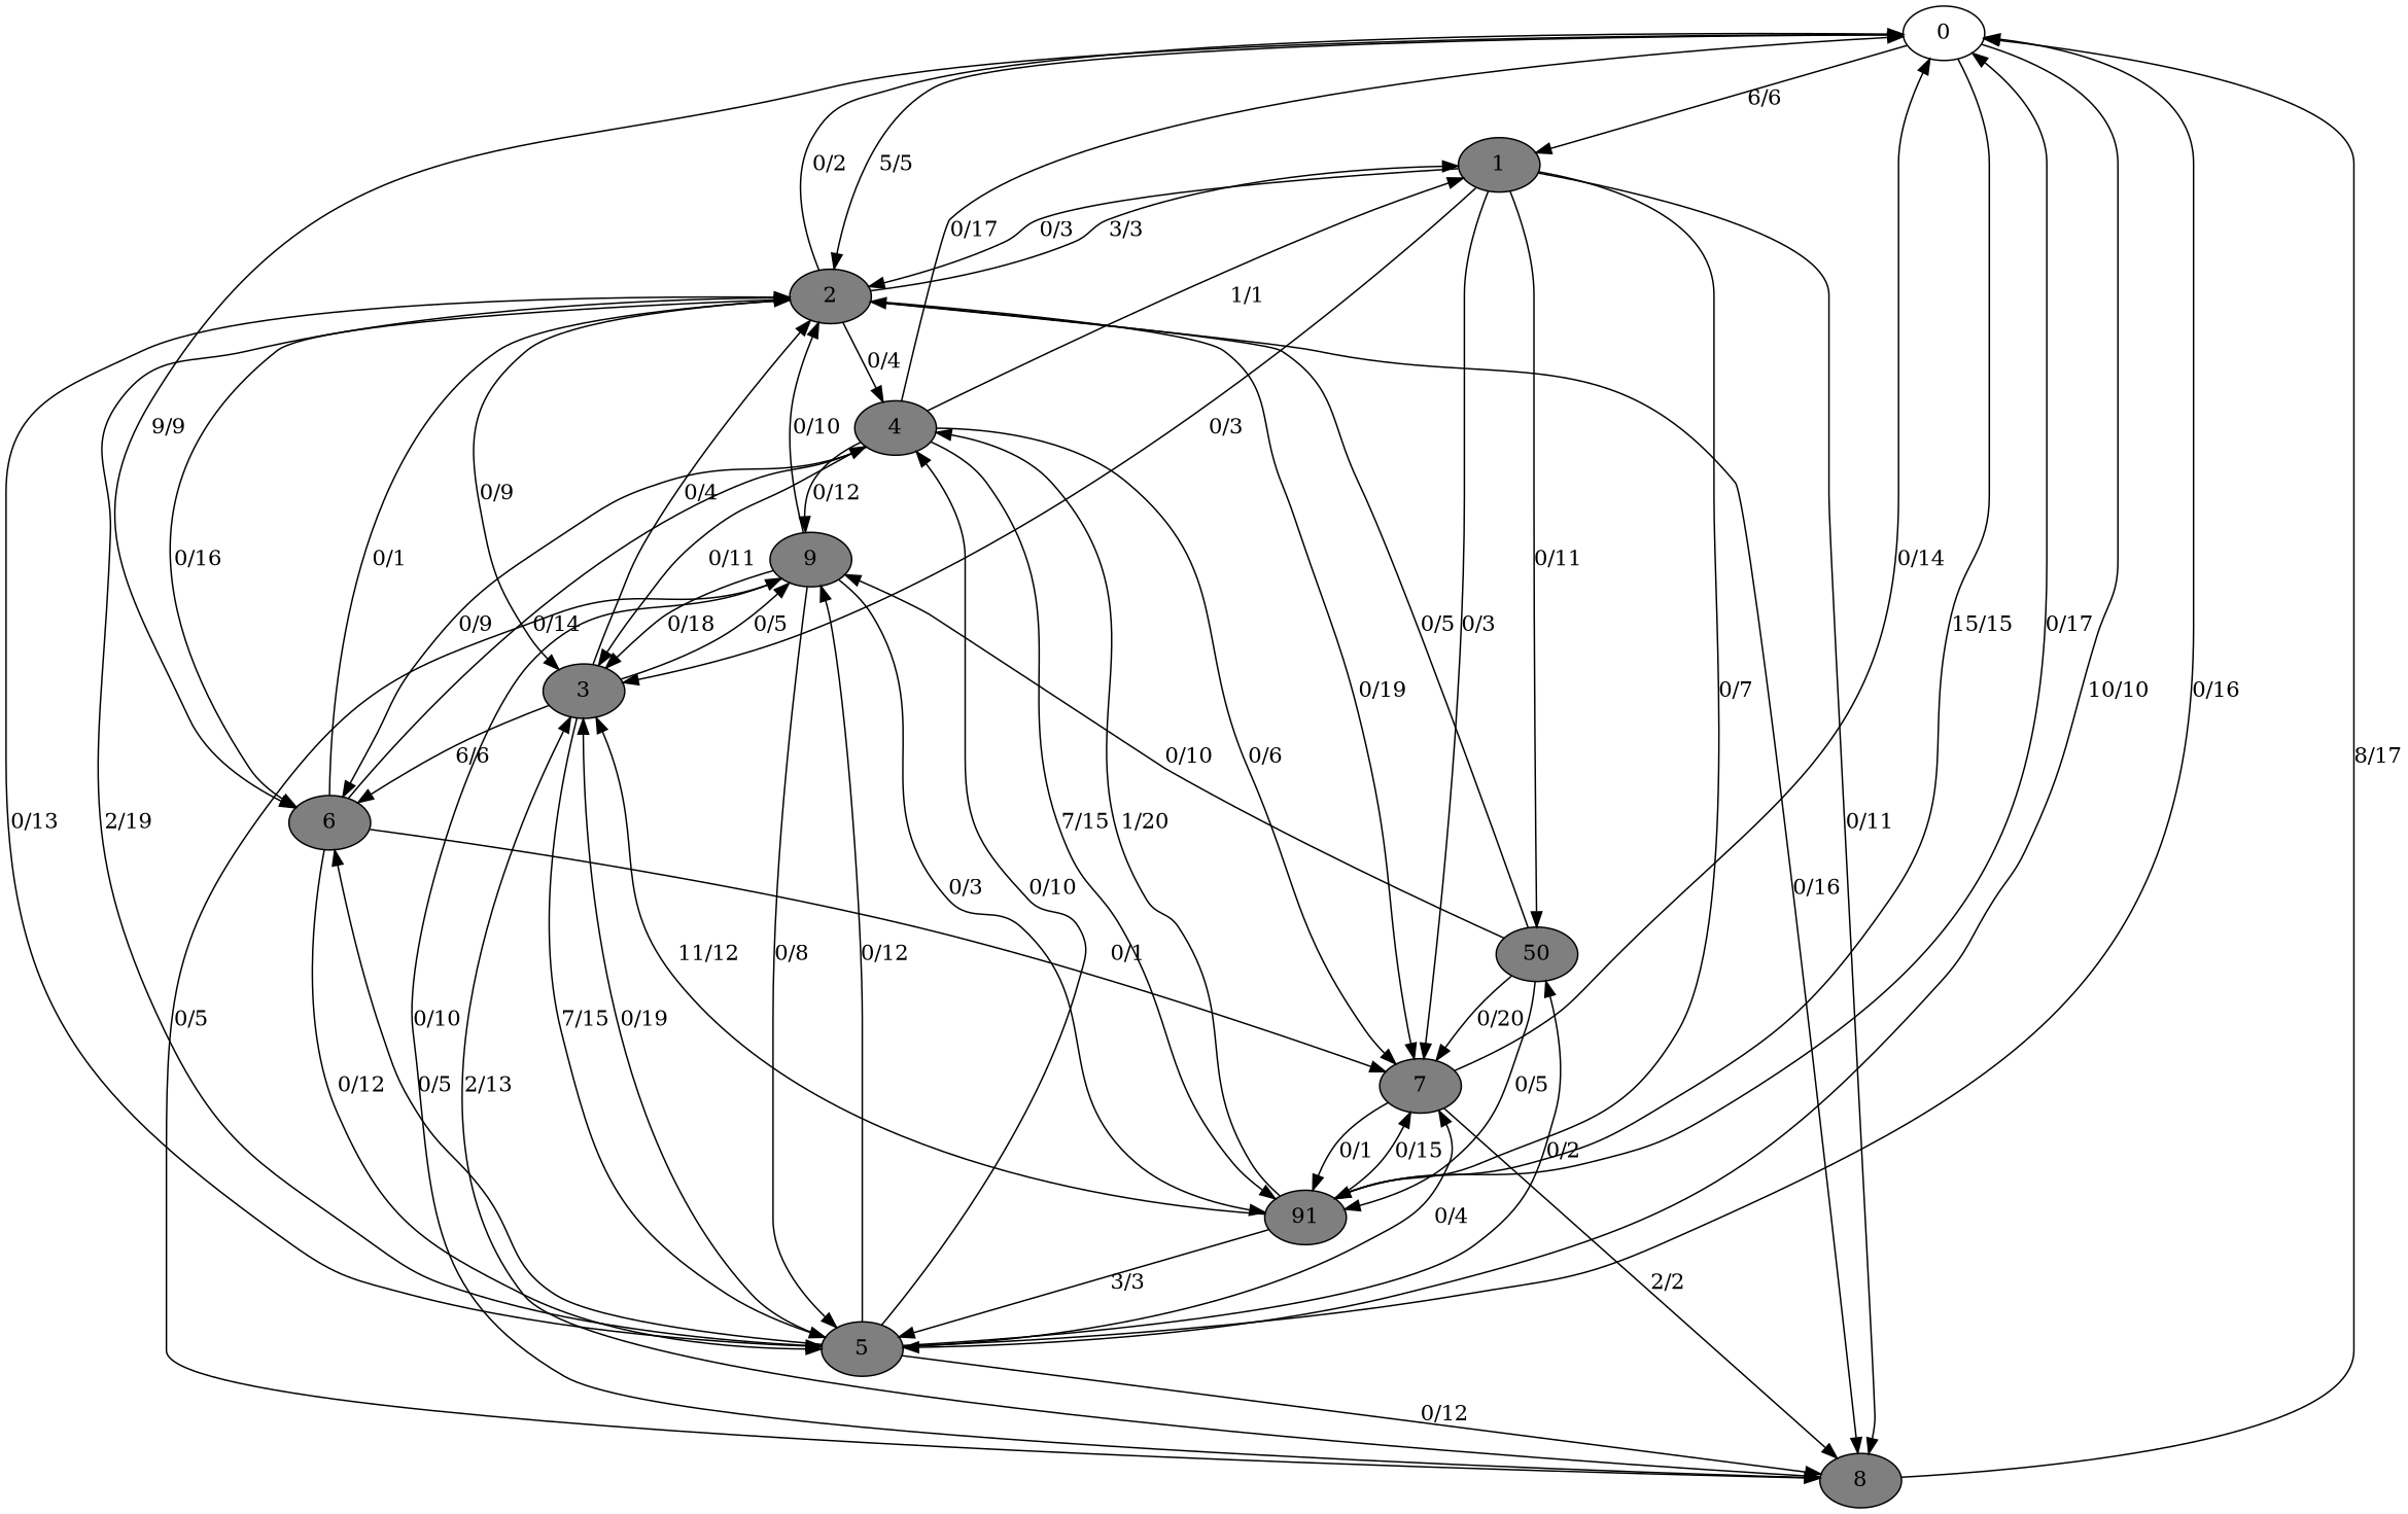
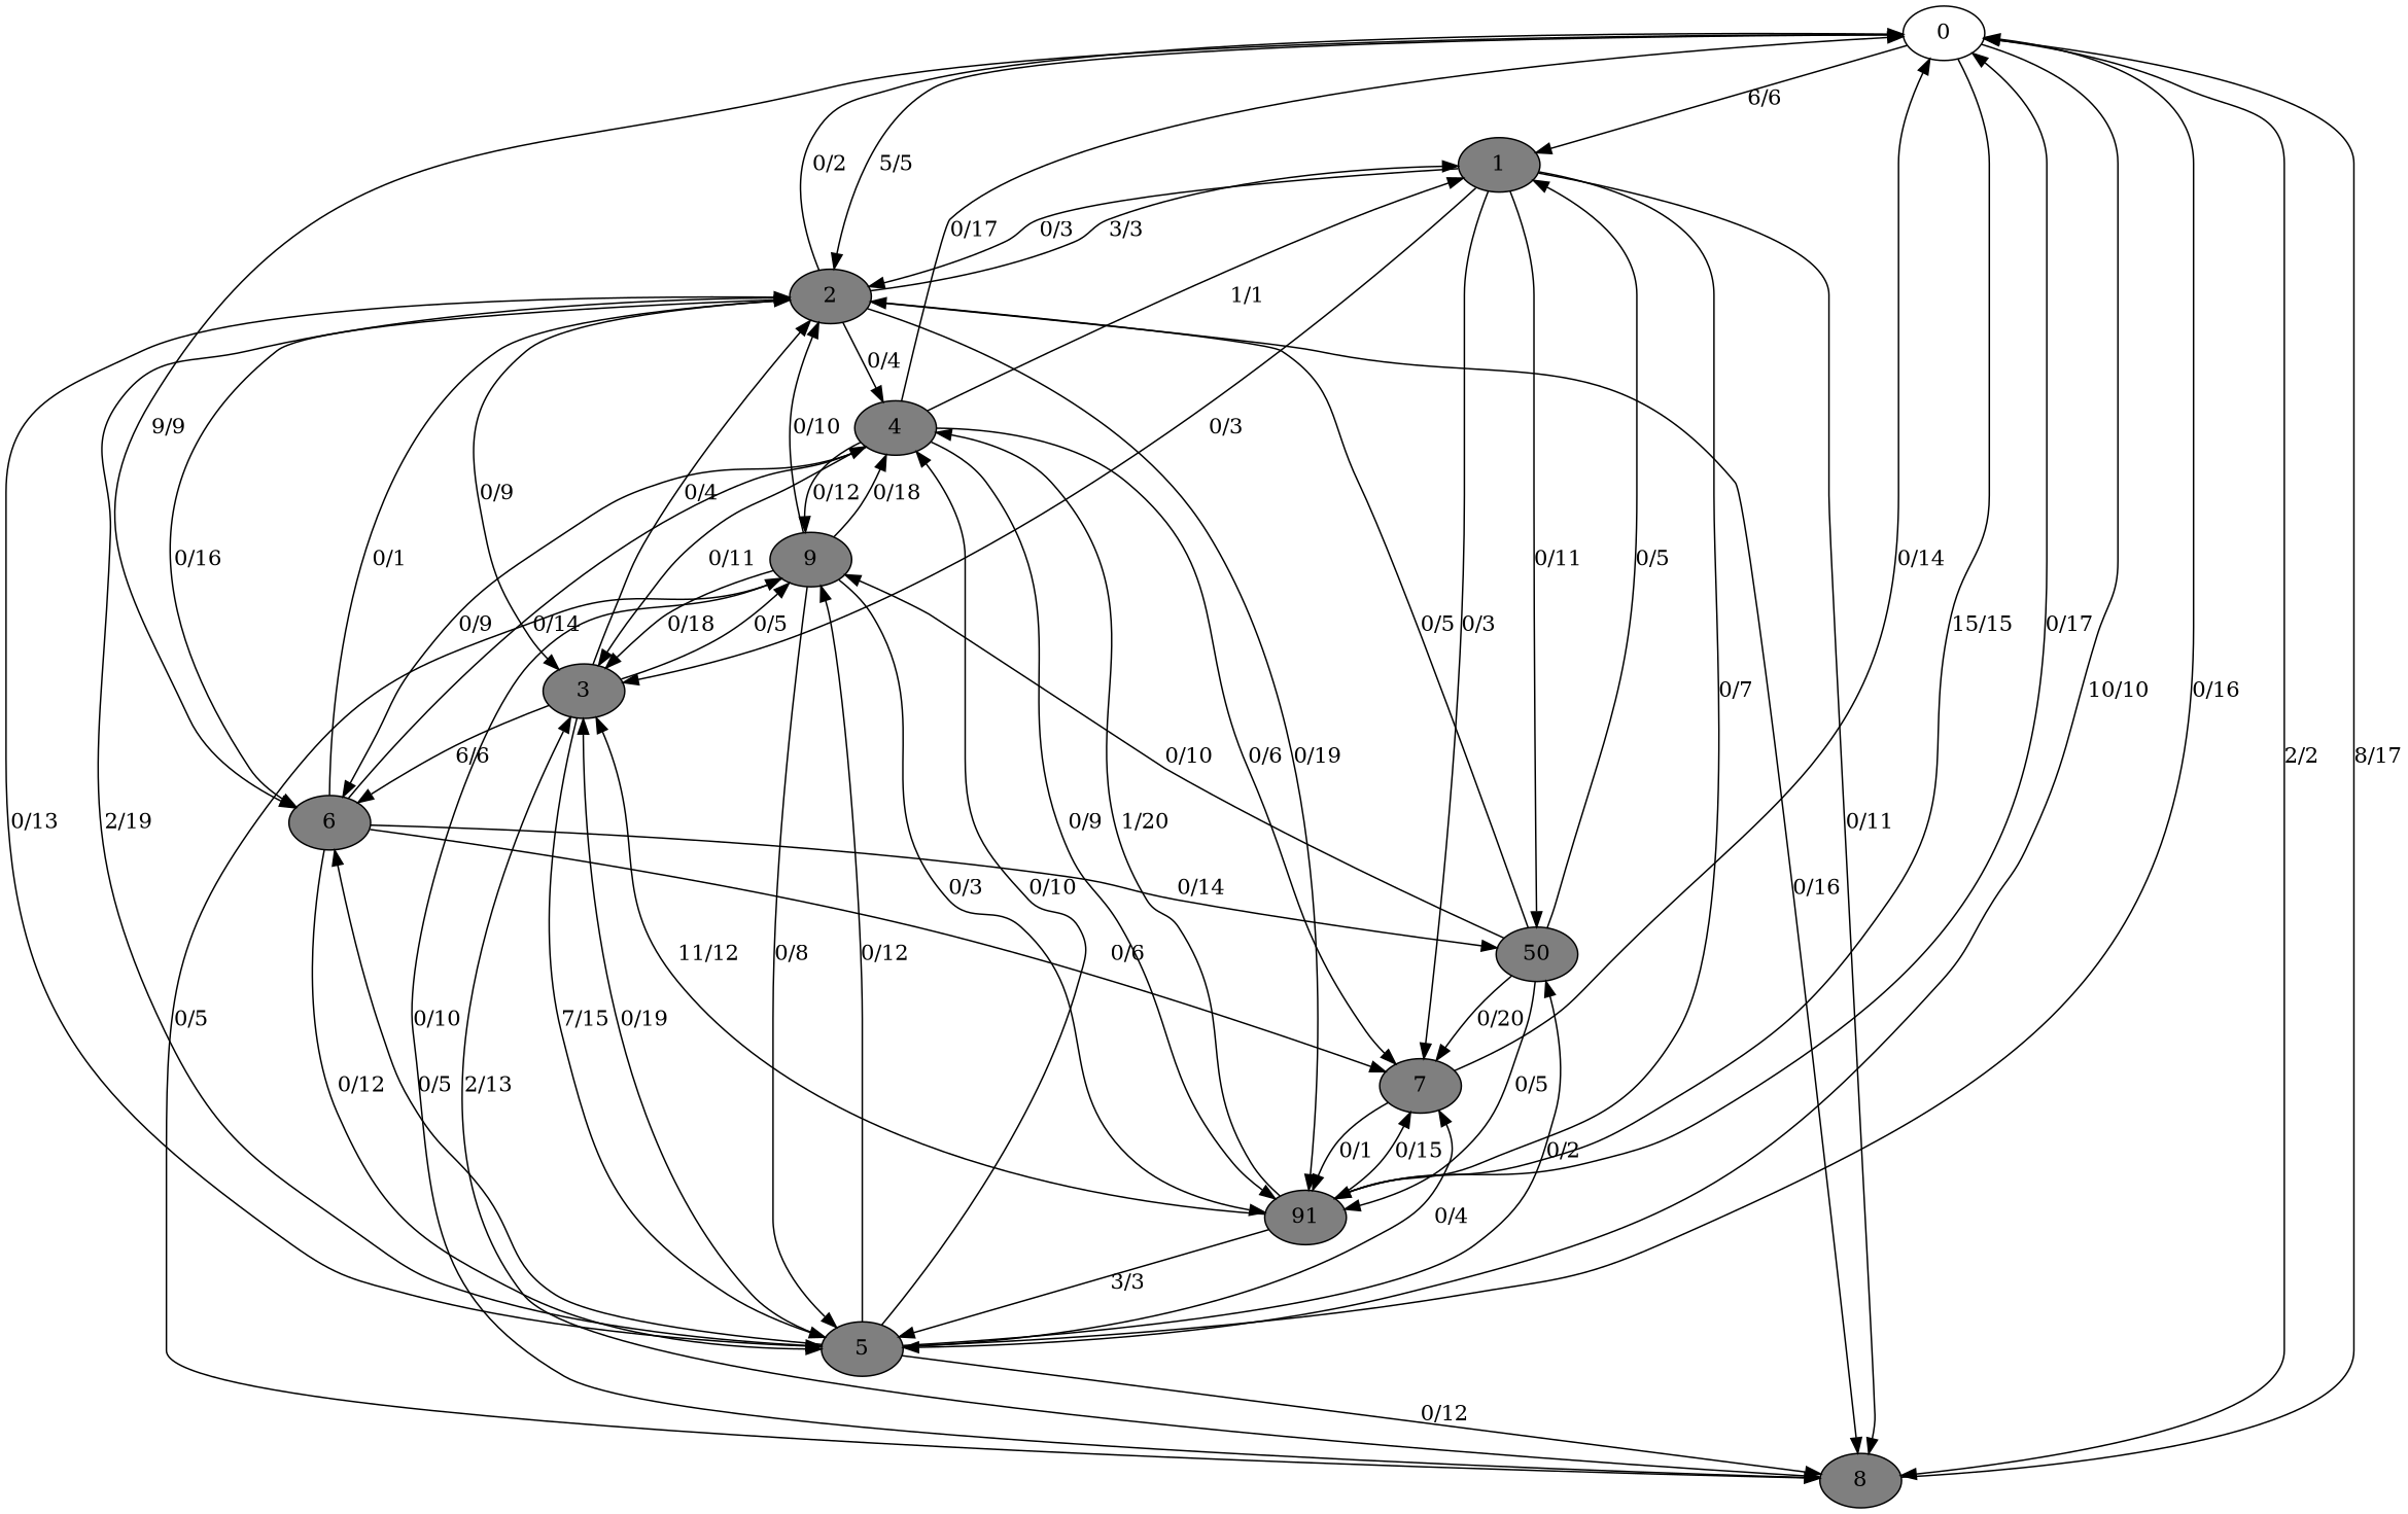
  digraph {
    node [fillcolor=grey50 style=filled]
    0 [fillcolor=grey100]
    1
    2
    5
    6
    8
    n7 [label=91]
    3
    7
    n10 [label=50]
    4
    9
    0 -> 1 [label="6/6"]
    0 -> 2 [label="5/5"]
    0 -> 5 [label="10/10"]
    0 -> 6 [label="9/9"]
-   7 -> 8 [label="2/2"]
+   0 -> 8 [label="2/2"]
    0 -> n7 [label="15/15"]
    1 -> 2 [label="0/3"]
    1 -> 8 [label="0/11"]
    1 -> n7 [label="0/7"]
    1 -> 3 [label="0/3"]
    1 -> 7 [label="0/3"]
    1 -> n10 [label="0/11"]
    2 -> 0 [label="0/2"]
    2 -> 1 [label="3/3"]
    2 -> 5 [label="2/19"]
    2 -> 6 [label="0/16"]
    2 -> 8 [label="0/16"]
    2 -> 3 [label="0/9"]
-   2 -> 7 [label="0/19"]
+   2 -> n7 [label="0/19"]
    2 -> 4 [label="0/4"]
    5 -> 0 [label="0/16"]
    5 -> 2 [label="0/13"]
    5 -> 6 [label="0/5"]
    5 -> 8 [label="0/12"]
    5 -> 3 [label="0/19"]
    5 -> 7 [label="0/4"]
    5 -> n10 [label="0/2"]
    5 -> 4 [label="0/10"]
    5 -> 9 [label="0/12"]
    6 -> 2 [label="0/1"]
    6 -> 5 [label="0/12"]
-   6 -> 7 [label="0/1"]
+   6 -> 7 [label="0/6"]
+   6 -> n10 [label="0/14"]
    6 -> 4 [label="0/14"]
    8 -> 0 [label="8/17"]
    8 -> 3 [label="2/13"]
    8 -> 9 [label="0/10"]
    n7 -> 0 [label="0/17"]
    n7 -> 5 [label="3/3"]
    n7 -> 3 [label="11/12"]
    n7 -> 7 [label="0/15"]
    n7 -> 4 [label="1/20"]
    3 -> 2 [label="0/4"]
    3 -> 5 [label="7/15"]
    3 -> 6 [label="6/6"]
    3 -> 9 [label="0/5"]
    7 -> 0 [label="0/14"]
    7 -> n7 [label="0/1"]
+   n10 -> 1 [label="0/5"]
    n10 -> 2 [label="0/5"]
    n10 -> n7 [label="0/5"]
    n10 -> 7 [label="0/20"]
    n10 -> 9 [label="0/10"]
    4 -> 0 [label="0/17"]
    4 -> 1 [label="1/1"]
    4 -> 6 [label="0/9"]
-   4 -> n7 [label="7/15"]
+   4 -> n7 [label="0/9"]
    4 -> 3 [label="0/11"]
    4 -> 7 [label="0/6"]
    4 -> 9 [label="0/12"]
    9 -> 2 [label="0/10"]
    9 -> 5 [label="0/8"]
    9 -> 8 [label="0/5"]
    9 -> n7 [label="0/3"]
    9 -> 3 [label="0/18"]
+   9 -> 4 [label="0/18"]
  }
